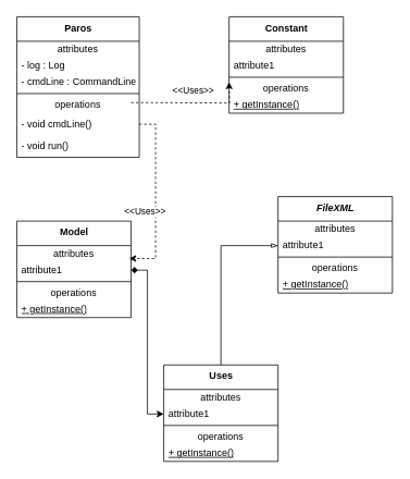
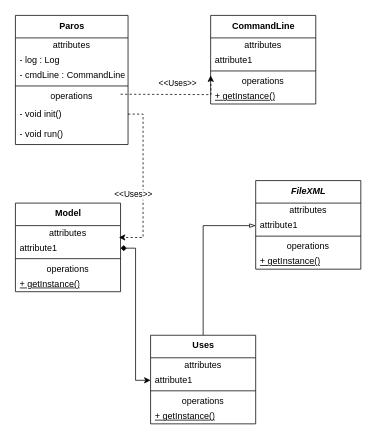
  <mxCell id="0" />
  <mxCell id="1" parent="0" />
  <mxCell id="2" value="&lt;b&gt;Paros&lt;/b&gt;" style="swimlane;fontStyle=0;align=center;verticalAlign=top;childLayout=stackLayout;horizontal=1;startSize=30;horizontalStack=0;resizeParent=1;resizeParentMax=0;resizeLast=0;collapsible=0;marginBottom=0;html=1;" parent="1" vertex="1"><mxGeometry x="20" y="20" width="150" height="172" as="geometry" /></mxCell>
  <mxCell id="3" value="attributes" style="text;html=1;strokeColor=none;fillColor=none;align=center;verticalAlign=middle;spacingLeft=4;spacingRight=4;overflow=hidden;rotatable=0;points=[[0,0.5],[1,0.5]];portConstraint=eastwest;" parent="2" vertex="1"><mxGeometry y="30" width="150" height="20" as="geometry" /></mxCell>
  <mxCell id="4" value="- log : Log" style="text;html=1;strokeColor=none;fillColor=none;align=left;verticalAlign=middle;spacingLeft=4;spacingRight=4;overflow=hidden;rotatable=0;points=[[0,0.5],[1,0.5]];portConstraint=eastwest;" parent="2" vertex="1"><mxGeometry y="50" width="150" height="20" as="geometry" /></mxCell>
  <mxCell id="5" value="- cmdLine : CommandLine" style="text;html=1;strokeColor=none;fillColor=none;align=left;verticalAlign=middle;spacingLeft=4;spacingRight=4;overflow=hidden;rotatable=0;points=[[0,0.5],[1,0.5]];portConstraint=eastwest;" vertex="1" parent="2"><mxGeometry y="70" width="150" height="20" as="geometry" /></mxCell>
  <mxCell id="6" value="" style="line;strokeWidth=1;fillColor=none;align=left;verticalAlign=middle;spacingTop=-1;spacingLeft=3;spacingRight=3;rotatable=0;labelPosition=right;points=[];portConstraint=eastwest;" parent="2" vertex="1"><mxGeometry y="90" width="150" height="8" as="geometry" /></mxCell>
  <mxCell id="7" value="operations" style="text;html=1;strokeColor=none;fillColor=none;align=center;verticalAlign=middle;spacingLeft=4;spacingRight=4;overflow=hidden;rotatable=0;points=[[0,0.5],[1,0.5]];portConstraint=eastwest;" parent="2" vertex="1"><mxGeometry y="98" width="150" height="20" as="geometry" /></mxCell>
- <mxCell id="8" value="- void cmdLine()" style="text;html=1;strokeColor=none;fillColor=none;align=left;verticalAlign=middle;spacingLeft=4;spacingRight=4;overflow=hidden;rotatable=0;points=[[0,0.5],[1,0.5]];portConstraint=eastwest;" parent="2" vertex="1"><mxGeometry y="118" width="150" height="27" as="geometry" /></mxCell>
+ <mxCell id="8" value="- void init()" style="text;html=1;strokeColor=none;fillColor=none;align=left;verticalAlign=middle;spacingLeft=4;spacingRight=4;overflow=hidden;rotatable=0;points=[[0,0.5],[1,0.5]];portConstraint=eastwest;" parent="2" vertex="1"><mxGeometry y="118" width="150" height="27" as="geometry" /></mxCell>
  <mxCell id="9" value="- void run()" style="text;html=1;strokeColor=none;fillColor=none;align=left;verticalAlign=middle;spacingLeft=4;spacingRight=4;overflow=hidden;rotatable=0;points=[[0,0.5],[1,0.5]];portConstraint=eastwest;" parent="2" vertex="1"><mxGeometry y="145" width="150" height="27" as="geometry" /></mxCell>
- <mxCell id="10" value="&lt;b&gt;Constant&lt;/b&gt;" style="swimlane;fontStyle=0;align=center;verticalAlign=top;childLayout=stackLayout;horizontal=1;startSize=30;horizontalStack=0;resizeParent=1;resizeParentMax=0;resizeLast=0;collapsible=0;marginBottom=0;html=1;" parent="1" vertex="1"><mxGeometry x="280" y="20" width="140" height="118" as="geometry" /></mxCell>
+ <mxCell id="10" value="&lt;b&gt;CommandLine&lt;/b&gt;" style="swimlane;fontStyle=0;align=center;verticalAlign=top;childLayout=stackLayout;horizontal=1;startSize=30;horizontalStack=0;resizeParent=1;resizeParentMax=0;resizeLast=0;collapsible=0;marginBottom=0;html=1;" parent="1" vertex="1"><mxGeometry x="280" y="20" width="140" height="118" as="geometry" /></mxCell>
  <mxCell id="11" value="attributes" style="text;html=1;strokeColor=none;fillColor=none;align=center;verticalAlign=middle;spacingLeft=4;spacingRight=4;overflow=hidden;rotatable=0;points=[[0,0.5],[1,0.5]];portConstraint=eastwest;" parent="10" vertex="1"><mxGeometry y="30" width="140" height="20" as="geometry" /></mxCell>
  <mxCell id="12" value="attribute1" style="text;html=1;strokeColor=none;fillColor=none;align=left;verticalAlign=middle;spacingLeft=4;spacingRight=4;overflow=hidden;rotatable=0;points=[[0,0.5],[1,0.5]];portConstraint=eastwest;" parent="10" vertex="1"><mxGeometry y="50" width="140" height="20" as="geometry" /></mxCell>
  <mxCell id="13" value="" style="line;strokeWidth=1;fillColor=none;align=left;verticalAlign=middle;spacingTop=-1;spacingLeft=3;spacingRight=3;rotatable=0;labelPosition=right;points=[];portConstraint=eastwest;" parent="10" vertex="1"><mxGeometry y="70" width="140" height="8" as="geometry" /></mxCell>
  <mxCell id="14" value="operations" style="text;html=1;strokeColor=none;fillColor=none;align=center;verticalAlign=middle;spacingLeft=4;spacingRight=4;overflow=hidden;rotatable=0;points=[[0,0.5],[1,0.5]];portConstraint=eastwest;" parent="10" vertex="1"><mxGeometry y="78" width="140" height="20" as="geometry" /></mxCell>
  <mxCell id="15" value="&lt;u&gt;+ getInstance()&lt;/u&gt;" style="text;html=1;strokeColor=none;fillColor=none;align=left;verticalAlign=middle;spacingLeft=4;spacingRight=4;overflow=hidden;rotatable=0;points=[[0,0.5],[1,0.5]];portConstraint=eastwest;" parent="10" vertex="1"><mxGeometry y="98" width="140" height="20" as="geometry" /></mxCell>
  <mxCell id="16" style="edgeStyle=orthogonalEdgeStyle;rounded=0;orthogonalLoop=1;jettySize=auto;html=1;exitX=1;exitY=0.5;exitDx=0;exitDy=0;entryX=0;entryY=0.5;entryDx=0;entryDy=0;dashed=1;" parent="1" edge="1"><mxGeometry relative="1" as="geometry"><mxPoint x="160" y="125" as="sourcePoint" /><mxPoint x="280" y="100" as="targetPoint" /></mxGeometry></mxCell>
  <mxCell id="17" value="&amp;lt;&amp;lt;Uses&amp;gt;&amp;gt;" style="edgeLabel;html=1;align=center;verticalAlign=middle;resizable=0;points=[];" parent="16" vertex="1" connectable="0"><mxGeometry x="0.263" y="-5" relative="1" as="geometry"><mxPoint x="-16" y="-20" as="offset" /></mxGeometry></mxCell>
  <mxCell id="18" value="&lt;b&gt;Model&lt;br&gt;&lt;/b&gt;" style="swimlane;fontStyle=0;align=center;verticalAlign=top;childLayout=stackLayout;horizontal=1;startSize=30;horizontalStack=0;resizeParent=1;resizeParentMax=0;resizeLast=0;collapsible=0;marginBottom=0;html=1;" parent="1" vertex="1"><mxGeometry x="20" y="270" width="140" height="118" as="geometry" /></mxCell>
  <mxCell id="19" value="attributes" style="text;html=1;strokeColor=none;fillColor=none;align=center;verticalAlign=middle;spacingLeft=4;spacingRight=4;overflow=hidden;rotatable=0;points=[[0,0.5],[1,0.5]];portConstraint=eastwest;" parent="18" vertex="1"><mxGeometry y="30" width="140" height="20" as="geometry" /></mxCell>
  <mxCell id="20" value="attribute1" style="text;html=1;strokeColor=none;fillColor=none;align=left;verticalAlign=middle;spacingLeft=4;spacingRight=4;overflow=hidden;rotatable=0;points=[[0,0.5],[1,0.5]];portConstraint=eastwest;" parent="18" vertex="1"><mxGeometry y="50" width="140" height="20" as="geometry" /></mxCell>
  <mxCell id="21" value="" style="line;strokeWidth=1;fillColor=none;align=left;verticalAlign=middle;spacingTop=-1;spacingLeft=3;spacingRight=3;rotatable=0;labelPosition=right;points=[];portConstraint=eastwest;" parent="18" vertex="1"><mxGeometry y="70" width="140" height="8" as="geometry" /></mxCell>
  <mxCell id="22" value="operations" style="text;html=1;strokeColor=none;fillColor=none;align=center;verticalAlign=middle;spacingLeft=4;spacingRight=4;overflow=hidden;rotatable=0;points=[[0,0.5],[1,0.5]];portConstraint=eastwest;" parent="18" vertex="1"><mxGeometry y="78" width="140" height="20" as="geometry" /></mxCell>
  <mxCell id="23" value="&lt;u&gt;+ getInstance()&lt;/u&gt;" style="text;html=1;strokeColor=none;fillColor=none;align=left;verticalAlign=middle;spacingLeft=4;spacingRight=4;overflow=hidden;rotatable=0;points=[[0,0.5],[1,0.5]];portConstraint=eastwest;" parent="18" vertex="1"><mxGeometry y="98" width="140" height="20" as="geometry" /></mxCell>
  <mxCell id="24" style="edgeStyle=orthogonalEdgeStyle;rounded=0;orthogonalLoop=1;jettySize=auto;html=1;exitX=1;exitY=0.5;exitDx=0;exitDy=0;entryX=0.984;entryY=0.788;entryDx=0;entryDy=0;dashed=1;entryPerimeter=0;" parent="1" source="8" target="19" edge="1"><mxGeometry relative="1" as="geometry" /></mxCell>
  <mxCell id="25" value="&amp;lt;&amp;lt;Uses&amp;gt;&amp;gt;" style="edgeLabel;html=1;align=center;verticalAlign=middle;resizable=0;points=[];" parent="1" vertex="1" connectable="0"><mxGeometry x="200.002" y="100" as="geometry"><mxPoint x="-24" y="158" as="offset" /></mxGeometry></mxCell>
  <mxCell id="26" style="edgeStyle=orthogonalEdgeStyle;rounded=0;orthogonalLoop=1;jettySize=auto;html=1;exitX=0.5;exitY=0;exitDx=0;exitDy=0;startArrow=none;startFill=0;endArrow=blockThin;endFill=0;" parent="1" source="27" target="36" edge="1"><mxGeometry relative="1" as="geometry" /></mxCell>
  <mxCell id="27" value="&lt;b&gt;Uses&lt;br&gt;&lt;/b&gt;" style="swimlane;fontStyle=0;align=center;verticalAlign=top;childLayout=stackLayout;horizontal=1;startSize=30;horizontalStack=0;resizeParent=1;resizeParentMax=0;resizeLast=0;collapsible=0;marginBottom=0;html=1;" parent="1" vertex="1"><mxGeometry x="200" y="446" width="140" height="118" as="geometry" /></mxCell>
  <mxCell id="28" value="attributes" style="text;html=1;strokeColor=none;fillColor=none;align=center;verticalAlign=middle;spacingLeft=4;spacingRight=4;overflow=hidden;rotatable=0;points=[[0,0.5],[1,0.5]];portConstraint=eastwest;" parent="27" vertex="1"><mxGeometry y="30" width="140" height="20" as="geometry" /></mxCell>
  <mxCell id="29" value="attribute1" style="text;html=1;strokeColor=none;fillColor=none;align=left;verticalAlign=middle;spacingLeft=4;spacingRight=4;overflow=hidden;rotatable=0;points=[[0,0.5],[1,0.5]];portConstraint=eastwest;" parent="27" vertex="1"><mxGeometry y="50" width="140" height="20" as="geometry" /></mxCell>
  <mxCell id="30" value="" style="line;strokeWidth=1;fillColor=none;align=left;verticalAlign=middle;spacingTop=-1;spacingLeft=3;spacingRight=3;rotatable=0;labelPosition=right;points=[];portConstraint=eastwest;" parent="27" vertex="1"><mxGeometry y="70" width="140" height="8" as="geometry" /></mxCell>
  <mxCell id="31" value="operations" style="text;html=1;strokeColor=none;fillColor=none;align=center;verticalAlign=middle;spacingLeft=4;spacingRight=4;overflow=hidden;rotatable=0;points=[[0,0.5],[1,0.5]];portConstraint=eastwest;" parent="27" vertex="1"><mxGeometry y="78" width="140" height="20" as="geometry" /></mxCell>
  <mxCell id="32" value="&lt;u&gt;+ getInstance()&lt;/u&gt;" style="text;html=1;strokeColor=none;fillColor=none;align=left;verticalAlign=middle;spacingLeft=4;spacingRight=4;overflow=hidden;rotatable=0;points=[[0,0.5],[1,0.5]];portConstraint=eastwest;" parent="27" vertex="1"><mxGeometry y="98" width="140" height="20" as="geometry" /></mxCell>
  <mxCell id="33" style="edgeStyle=orthogonalEdgeStyle;rounded=0;orthogonalLoop=1;jettySize=auto;html=1;exitX=1;exitY=0.5;exitDx=0;exitDy=0;entryX=0;entryY=0.5;entryDx=0;entryDy=0;endArrow=classic;endFill=1;startArrow=diamond;startFill=1;" parent="1" source="20" target="29" edge="1"><mxGeometry relative="1" as="geometry" /></mxCell>
  <mxCell id="34" value="&lt;b&gt;&lt;i&gt;FileXML&lt;/i&gt;&lt;br&gt;&lt;/b&gt;" style="swimlane;fontStyle=0;align=center;verticalAlign=top;childLayout=stackLayout;horizontal=1;startSize=30;horizontalStack=0;resizeParent=1;resizeParentMax=0;resizeLast=0;collapsible=0;marginBottom=0;html=1;" parent="1" vertex="1"><mxGeometry x="340" y="240" width="140" height="118" as="geometry" /></mxCell>
  <mxCell id="35" value="attributes" style="text;html=1;strokeColor=none;fillColor=none;align=center;verticalAlign=middle;spacingLeft=4;spacingRight=4;overflow=hidden;rotatable=0;points=[[0,0.5],[1,0.5]];portConstraint=eastwest;" parent="34" vertex="1"><mxGeometry y="30" width="140" height="20" as="geometry" /></mxCell>
  <mxCell id="36" value="attribute1" style="text;html=1;strokeColor=none;fillColor=none;align=left;verticalAlign=middle;spacingLeft=4;spacingRight=4;overflow=hidden;rotatable=0;points=[[0,0.5],[1,0.5]];portConstraint=eastwest;" parent="34" vertex="1"><mxGeometry y="50" width="140" height="20" as="geometry" /></mxCell>
  <mxCell id="37" value="" style="line;strokeWidth=1;fillColor=none;align=left;verticalAlign=middle;spacingTop=-1;spacingLeft=3;spacingRight=3;rotatable=0;labelPosition=right;points=[];portConstraint=eastwest;" parent="34" vertex="1"><mxGeometry y="70" width="140" height="8" as="geometry" /></mxCell>
  <mxCell id="38" value="operations" style="text;html=1;strokeColor=none;fillColor=none;align=center;verticalAlign=middle;spacingLeft=4;spacingRight=4;overflow=hidden;rotatable=0;points=[[0,0.5],[1,0.5]];portConstraint=eastwest;" parent="34" vertex="1"><mxGeometry y="78" width="140" height="20" as="geometry" /></mxCell>
  <mxCell id="39" value="&lt;u&gt;+ getInstance()&lt;/u&gt;" style="text;html=1;strokeColor=none;fillColor=none;align=left;verticalAlign=middle;spacingLeft=4;spacingRight=4;overflow=hidden;rotatable=0;points=[[0,0.5],[1,0.5]];portConstraint=eastwest;" parent="34" vertex="1"><mxGeometry y="98" width="140" height="20" as="geometry" /></mxCell>
